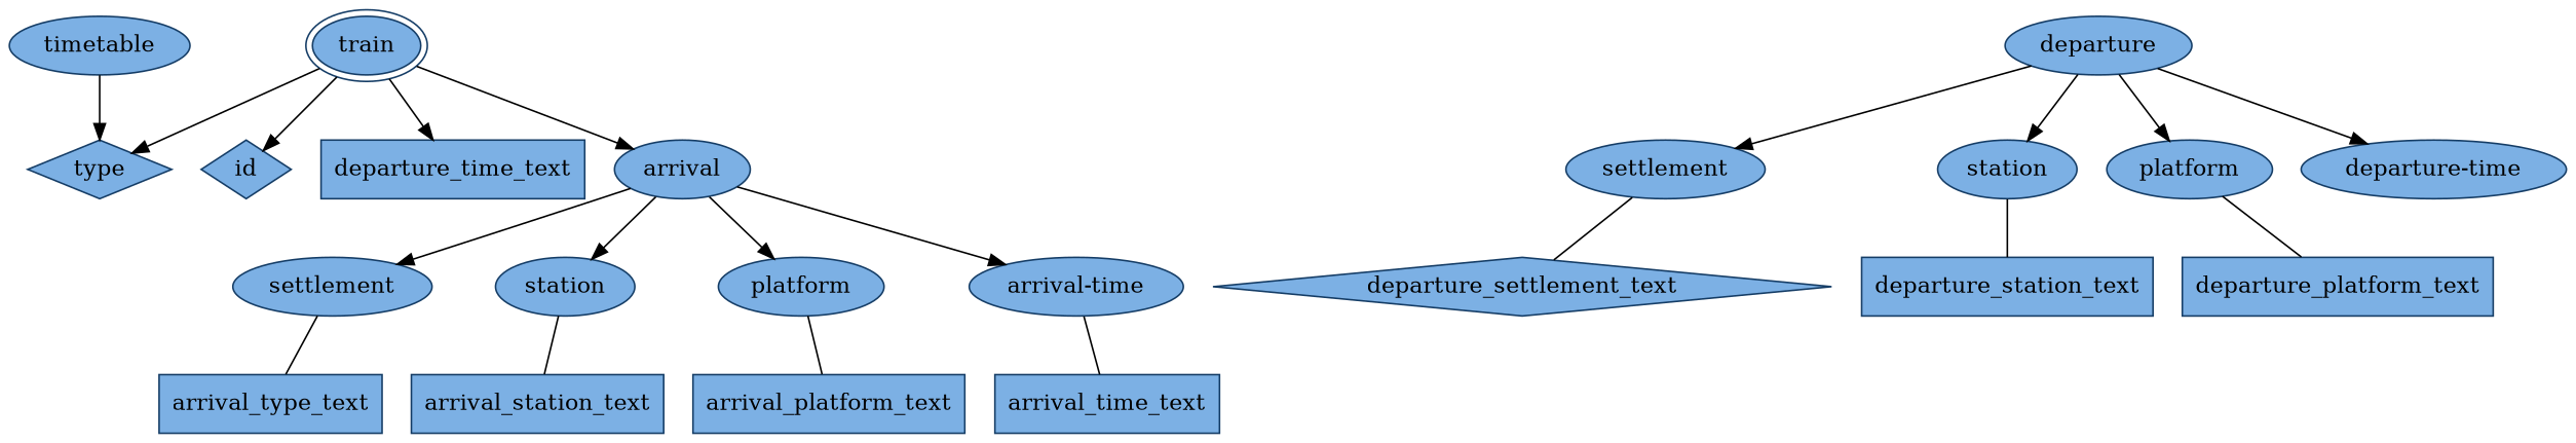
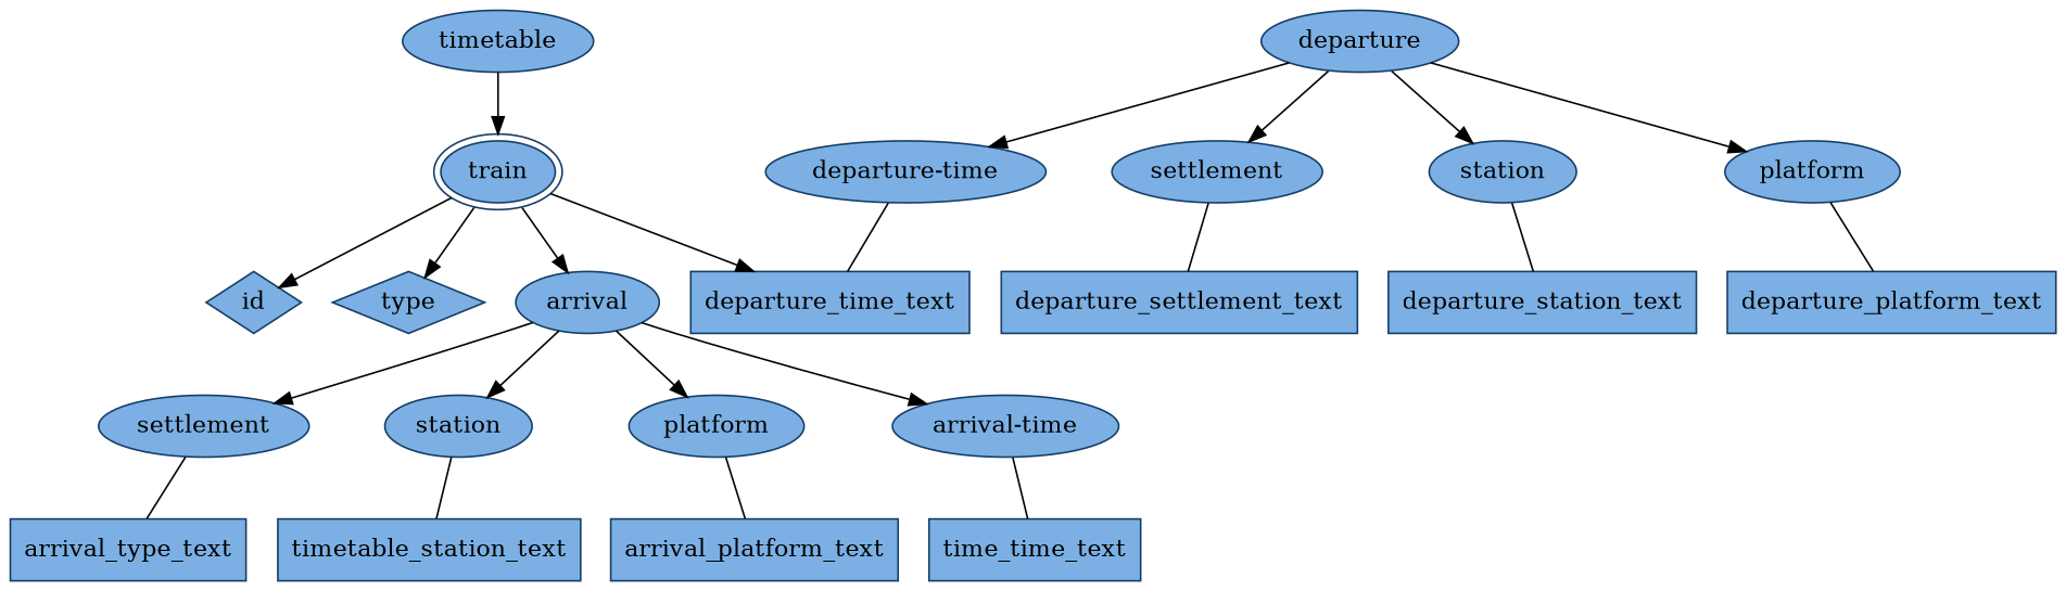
  digraph {
    node [color="#153d66" fillcolor="#7cb0e4" peripheries=1 shape=ellipse style=filled]
    edge [arrowhead=normal]
    n1 [label=timetable]
    n2 [label=train peripheries=2]
    n3 [label=id shape=diamond]
    n4 [label=type shape=diamond]
    n5 [label=departure]
    n6 [label=settlement]
-   departure_settlement_text [shape=diamond]
+   departure_settlement_text [shape=box]
    n8 [label=station]
    departure_station_text [shape=box]
    n10 [label=platform]
    departure_platform_text [shape=box]
    n12 [label="departure-time"]
    departure_time_text [shape=box]
    n14 [label=arrival]
    n15 [label=settlement]
    n16 [label=arrival_type_text shape=box]
    n17 [label=station]
-   arrival_station_text [shape=box]
+   arrival_station_text [shape=box label=timetable_station_text]
    n19 [label=platform]
    arrival_platform_text [shape=box]
    n21 [label="arrival-time"]
-   arrival_time_text [shape=box]
+   arrival_time_text [shape=box label=time_time_text]
    subgraph sub_1 {
      n1
    }
    subgraph sub_2 {
      n2
    }
    subgraph sub_3 {
      n3
    }
    subgraph sub_4 {
      n4
    }
    subgraph sub_5 {
      n5
    }
    subgraph sub_6 {
      n6
    }
    subgraph sub_7 {
      departure_settlement_text
    }
    subgraph sub_8 {
      n8
    }
    subgraph sub_9 {
      departure_station_text
    }
    subgraph sub_10 {
      n10
    }
    subgraph sub_11 {
      departure_platform_text
    }
    subgraph sub_12 {
      n12
    }
    subgraph sub_13 {
      departure_time_text
    }
    subgraph sub_14 {
      n14
    }
    subgraph sub_15 {
      n15
    }
    subgraph sub_16 {
      n16
    }
    subgraph sub_17 {
      n17
    }
    subgraph sub_18 {
      arrival_station_text
    }
    subgraph sub_19 {
      n19
    }
    subgraph sub_20 {
      arrival_platform_text
    }
    subgraph sub_21 {
      n21
    }
    subgraph sub_22 {
      arrival_time_text
    }
-   n1 -> n4
+   n1 -> n2
    n2 -> n3
    n2 -> n4
    n2 -> departure_time_text
    n2 -> n14
    n5 -> n6
    n5 -> n8
    n5 -> n10
    n5 -> n12
    n6 -> departure_settlement_text [arrowhead=none]
    n8 -> departure_station_text [arrowhead=none]
    n10 -> departure_platform_text [arrowhead=none]
+   n12 -> departure_time_text [arrowhead=none]
    n14 -> n15
    n14 -> n17
    n14 -> n19
    n14 -> n21
    n15 -> n16 [arrowhead=none]
    n17 -> arrival_station_text [arrowhead=none]
    n19 -> arrival_platform_text [arrowhead=none]
    n21 -> arrival_time_text [arrowhead=none]
  }
